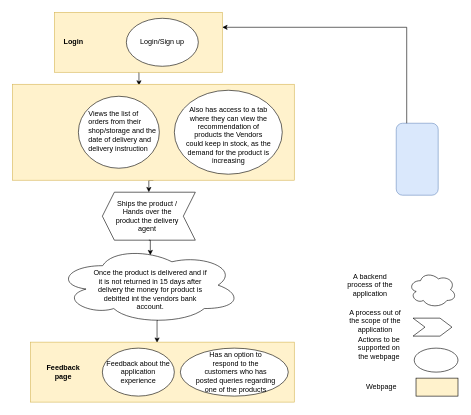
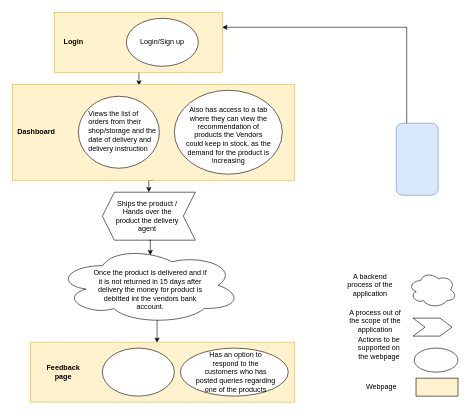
  <mxCell id="0" />
  <mxCell id="1" parent="0" />
  <mxCell id="2" value="" style="group" vertex="1" connectable="0" parent="1"><mxGeometry x="660" y="205" width="70" height="120" as="geometry" /></mxCell>
  <mxCell id="3" value="" style="group" vertex="1" connectable="0" parent="2"><mxGeometry width="70" height="120" as="geometry" /></mxCell>
  <mxCell id="4" value="" style="rounded=1;whiteSpace=wrap;html=1;fillColor=#dae8fc;strokeColor=#6c8ebf;" vertex="1" parent="3"><mxGeometry width="70" height="120" as="geometry" /></mxCell>
  <mxCell id="5" style="edgeStyle=orthogonalEdgeStyle;rounded=0;orthogonalLoop=1;jettySize=auto;html=1;exitX=0.5;exitY=1;exitDx=0;exitDy=0;entryX=0.449;entryY=0.013;entryDx=0;entryDy=0;entryPerimeter=0;" edge="1" parent="1" source="6" target="11"><mxGeometry relative="1" as="geometry" /></mxCell>
  <mxCell id="6" value="" style="rounded=0;whiteSpace=wrap;html=1;fillColor=#fff2cc;strokeColor=#d6b656;" vertex="1" parent="1"><mxGeometry x="90" y="20" width="280" height="100" as="geometry" /></mxCell>
  <mxCell id="7" value="" style="ellipse;whiteSpace=wrap;html=1;" vertex="1" parent="1"><mxGeometry x="210" y="30" width="120" height="80" as="geometry" /></mxCell>
  <mxCell id="8" value="Login/Sign up" style="text;html=1;strokeColor=none;fillColor=none;align=center;verticalAlign=middle;whiteSpace=wrap;rounded=0;" vertex="1" parent="1"><mxGeometry x="225" y="60" width="90" height="20" as="geometry" /></mxCell>
  <mxCell id="9" value="&lt;b&gt;Login&lt;/b&gt;" style="text;html=1;strokeColor=none;fillColor=none;align=center;verticalAlign=middle;whiteSpace=wrap;rounded=0;" vertex="1" parent="1"><mxGeometry x="102" y="60" width="40" height="20" as="geometry" /></mxCell>
  <mxCell id="10" style="edgeStyle=orthogonalEdgeStyle;rounded=0;orthogonalLoop=1;jettySize=auto;html=1;exitX=0.5;exitY=1;exitDx=0;exitDy=0;entryX=0.5;entryY=1;entryDx=0;entryDy=0;" edge="1" parent="1" source="11" target="19"><mxGeometry relative="1" as="geometry" /></mxCell>
  <mxCell id="11" value="" style="rounded=0;whiteSpace=wrap;html=1;fillColor=#fff2cc;strokeColor=#d6b656;" vertex="1" parent="1"><mxGeometry x="20" y="140" width="470" height="160" as="geometry" /></mxCell>
  <mxCell id="12" value="" style="ellipse;whiteSpace=wrap;html=1;" vertex="1" parent="1"><mxGeometry x="130" y="160" width="135" height="120" as="geometry" /></mxCell>
  <mxCell id="13" value="" style="group" vertex="1" connectable="0" parent="1"><mxGeometry x="300" y="160" width="170" height="130" as="geometry" /></mxCell>
  <mxCell id="14" value="" style="ellipse;whiteSpace=wrap;html=1;" vertex="1" parent="13"><mxGeometry x="-10" y="-10" width="180" height="140" as="geometry" /></mxCell>
  <mxCell id="15" value="Also has access to a tab where they can view the recommendation of products the Vendors could keep in stock, as the demand for the product is increasing" style="text;html=1;strokeColor=none;fillColor=none;align=center;verticalAlign=middle;whiteSpace=wrap;rounded=0;" vertex="1" parent="13"><mxGeometry x="7.5" y="55" width="145" height="20" as="geometry" /></mxCell>
  <mxCell id="16" value="Views the list of&lt;br&gt;orders from their&amp;nbsp;&lt;br&gt;shop/storage and the&amp;nbsp;&lt;br&gt;date of delivery and&lt;br&gt;delivery instruction" style="text;html=1;" vertex="1" parent="1"><mxGeometry x="145" y="175" width="80" height="60" as="geometry" /></mxCell>
+ <mxCell id="17" value="&lt;b&gt;Dashboard&lt;/b&gt;" style="text;html=1;strokeColor=none;fillColor=none;align=center;verticalAlign=middle;whiteSpace=wrap;rounded=0;" vertex="1" parent="1"><mxGeometry x="40" y="210" width="40" height="20" as="geometry" /></mxCell>
  <mxCell id="18" value="" style="group" vertex="1" connectable="0" parent="1"><mxGeometry x="170" y="320" width="155" height="80" as="geometry" /></mxCell>
  <mxCell id="19" value="" style="shape=step;perimeter=stepPerimeter;whiteSpace=wrap;html=1;fixedSize=1;size=20;rotation=180;" vertex="1" parent="18"><mxGeometry width="155" height="80" as="geometry" /></mxCell>
  <mxCell id="20" value="Ships the product / Hands over the product the delivery agent" style="text;html=1;strokeColor=none;fillColor=none;align=center;verticalAlign=middle;whiteSpace=wrap;rounded=0;" vertex="1" parent="18"><mxGeometry x="15" y="30" width="120" height="20" as="geometry" /></mxCell>
  <mxCell id="21" style="edgeStyle=orthogonalEdgeStyle;rounded=0;orthogonalLoop=1;jettySize=auto;html=1;exitX=0.55;exitY=0.95;exitDx=0;exitDy=0;exitPerimeter=0;entryX=0.48;entryY=0.01;entryDx=0;entryDy=0;entryPerimeter=0;" edge="1" parent="1" source="22" target="25"><mxGeometry relative="1" as="geometry" /></mxCell>
  <mxCell id="22" value="" style="ellipse;shape=cloud;whiteSpace=wrap;html=1;" vertex="1" parent="1"><mxGeometry x="93.5" y="410" width="308" height="130" as="geometry" /></mxCell>
  <mxCell id="23" value="Once the product is delivered and if it is not returned in 15 days after delivery the money for product is debitted int the vendors bank account." style="text;html=1;strokeColor=none;fillColor=none;align=center;verticalAlign=middle;whiteSpace=wrap;rounded=0;" vertex="1" parent="1"><mxGeometry x="150" y="465" width="200" height="35" as="geometry" /></mxCell>
  <mxCell id="24" value="" style="group" vertex="1" connectable="0" parent="1"><mxGeometry x="50" y="570" width="440" height="100" as="geometry" /></mxCell>
  <mxCell id="25" value="" style="rounded=0;whiteSpace=wrap;html=1;fillColor=#fff2cc;strokeColor=#d6b656;" vertex="1" parent="24"><mxGeometry width="440" height="100" as="geometry" /></mxCell>
  <mxCell id="26" value="&lt;b&gt;Feedback page&lt;/b&gt;" style="text;html=1;strokeColor=none;fillColor=none;align=center;verticalAlign=middle;whiteSpace=wrap;rounded=0;" vertex="1" parent="24"><mxGeometry x="20" y="40" width="70" height="20" as="geometry" /></mxCell>
  <mxCell id="27" value="" style="group" vertex="1" connectable="0" parent="24"><mxGeometry x="120" y="10" width="120" height="80" as="geometry" /></mxCell>
  <mxCell id="28" value="" style="ellipse;whiteSpace=wrap;html=1;" vertex="1" parent="27"><mxGeometry width="120" height="80" as="geometry" /></mxCell>
- <mxCell id="29" value="Feedback about the application experience" style="text;html=1;strokeColor=none;fillColor=none;align=center;verticalAlign=middle;whiteSpace=wrap;rounded=0;" vertex="1" parent="27"><mxGeometry x="5" y="30" width="110" height="20" as="geometry" /></mxCell>
  <mxCell id="30" value="" style="group" vertex="1" connectable="0" parent="24"><mxGeometry x="270" y="10" width="160" height="80" as="geometry" /></mxCell>
  <mxCell id="31" value="" style="ellipse;whiteSpace=wrap;html=1;" vertex="1" parent="30"><mxGeometry x="-20" width="180" height="80" as="geometry" /></mxCell>
  <mxCell id="32" value="Has an option to respond to the customers who has posted queries regarding one of the products" style="text;html=1;strokeColor=none;fillColor=none;align=center;verticalAlign=middle;whiteSpace=wrap;rounded=0;" vertex="1" parent="30"><mxGeometry x="5" y="30" width="135" height="20" as="geometry" /></mxCell>
  <mxCell id="33" value="" style="rounded=0;whiteSpace=wrap;html=1;fillColor=#FFF2CC;" vertex="1" parent="1"><mxGeometry x="693" y="630" width="70" height="30" as="geometry" /></mxCell>
  <mxCell id="34" value="Webpage" style="text;html=1;" vertex="1" parent="1"><mxGeometry x="608" y="630" width="80" height="30" as="geometry" /></mxCell>
  <mxCell id="35" value="" style="ellipse;whiteSpace=wrap;html=1;" vertex="1" parent="1"><mxGeometry x="690" y="580" width="73" height="40" as="geometry" /></mxCell>
  <mxCell id="36" value="Actions to be supported on the webpage" style="text;html=1;strokeColor=none;fillColor=none;align=center;verticalAlign=middle;whiteSpace=wrap;rounded=0;" vertex="1" parent="1"><mxGeometry x="588" y="570" width="87" height="20" as="geometry" /></mxCell>
  <mxCell id="37" value="" style="shape=step;perimeter=stepPerimeter;whiteSpace=wrap;html=1;fixedSize=1;" vertex="1" parent="1"><mxGeometry x="688" y="530" width="65" height="30" as="geometry" /></mxCell>
  <mxCell id="38" value="A process out of the scope of the application" style="text;html=1;strokeColor=none;fillColor=none;align=center;verticalAlign=middle;whiteSpace=wrap;rounded=0;" vertex="1" parent="1"><mxGeometry x="575" y="525" width="100" height="20" as="geometry" /></mxCell>
  <mxCell id="39" value="" style="ellipse;shape=cloud;whiteSpace=wrap;html=1;" vertex="1" parent="1"><mxGeometry x="680.5" y="452.5" width="80" height="60" as="geometry" /></mxCell>
  <mxCell id="40" value="A backend process of the application" style="text;html=1;strokeColor=none;fillColor=none;align=center;verticalAlign=middle;whiteSpace=wrap;rounded=0;" vertex="1" parent="1"><mxGeometry x="573" y="465" width="87" height="20" as="geometry" /></mxCell>
  <mxCell id="41" style="edgeStyle=orthogonalEdgeStyle;rounded=0;orthogonalLoop=1;jettySize=auto;html=1;exitX=0.25;exitY=0;exitDx=0;exitDy=0;entryX=1;entryY=0.25;entryDx=0;entryDy=0;" edge="1" parent="1" source="4" target="6"><mxGeometry relative="1" as="geometry" /></mxCell>
  <mxCell id="42" style="edgeStyle=orthogonalEdgeStyle;rounded=0;orthogonalLoop=1;jettySize=auto;html=1;exitX=0.5;exitY=0;exitDx=0;exitDy=0;entryX=0.508;entryY=0.115;entryDx=0;entryDy=0;entryPerimeter=0;" edge="1" parent="1" source="19" target="22"><mxGeometry relative="1" as="geometry" /></mxCell>
